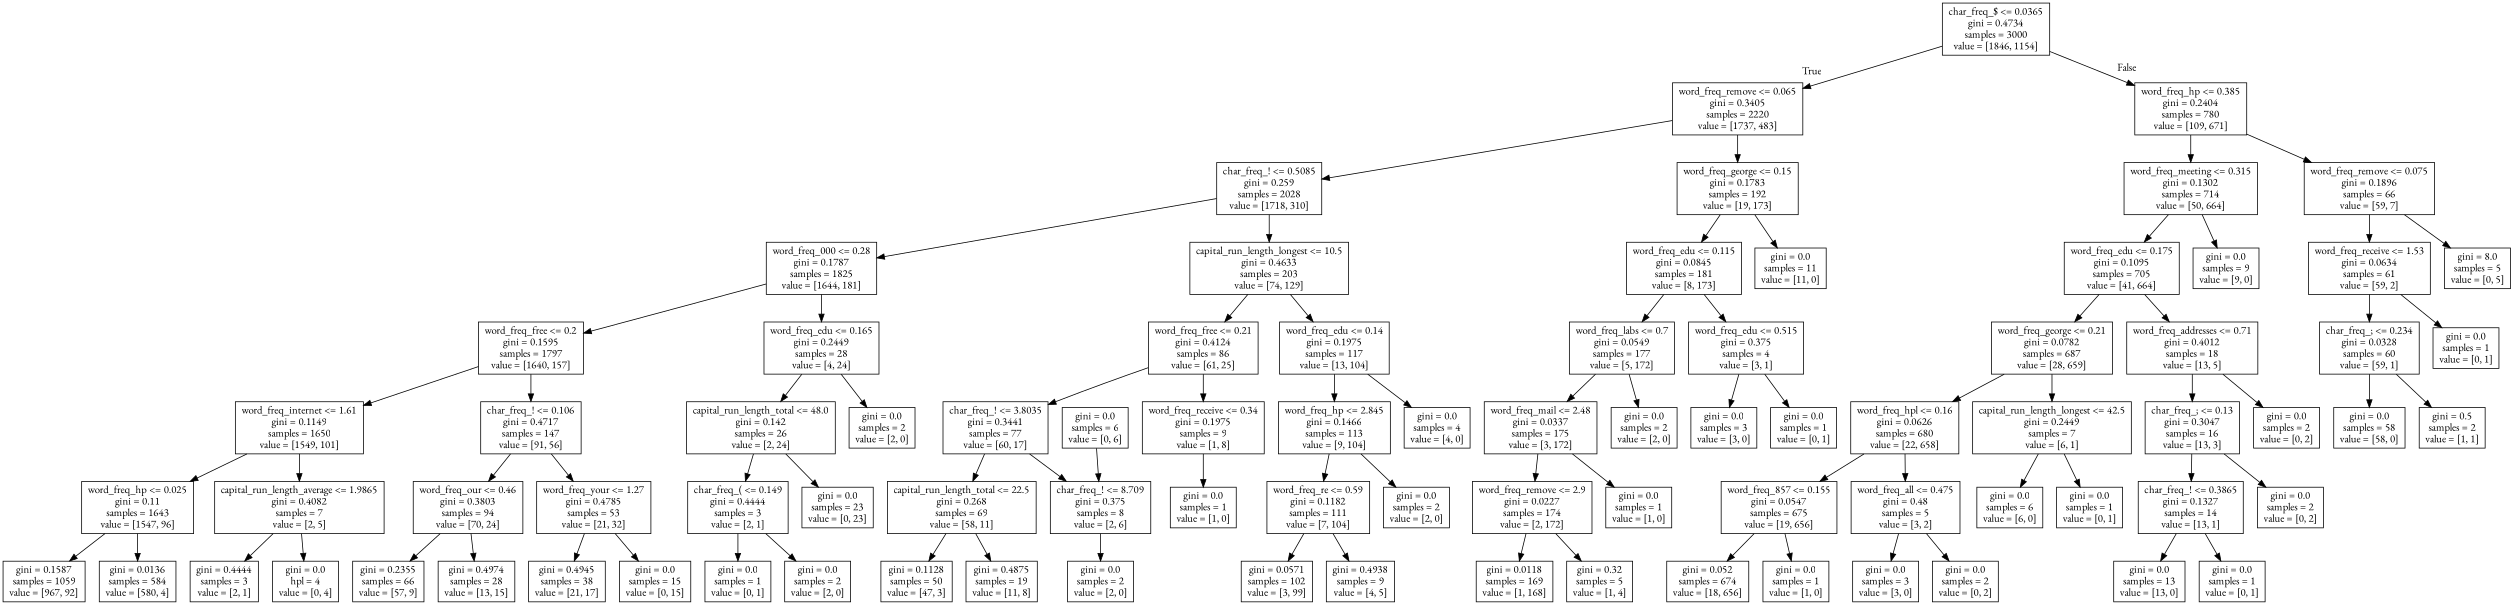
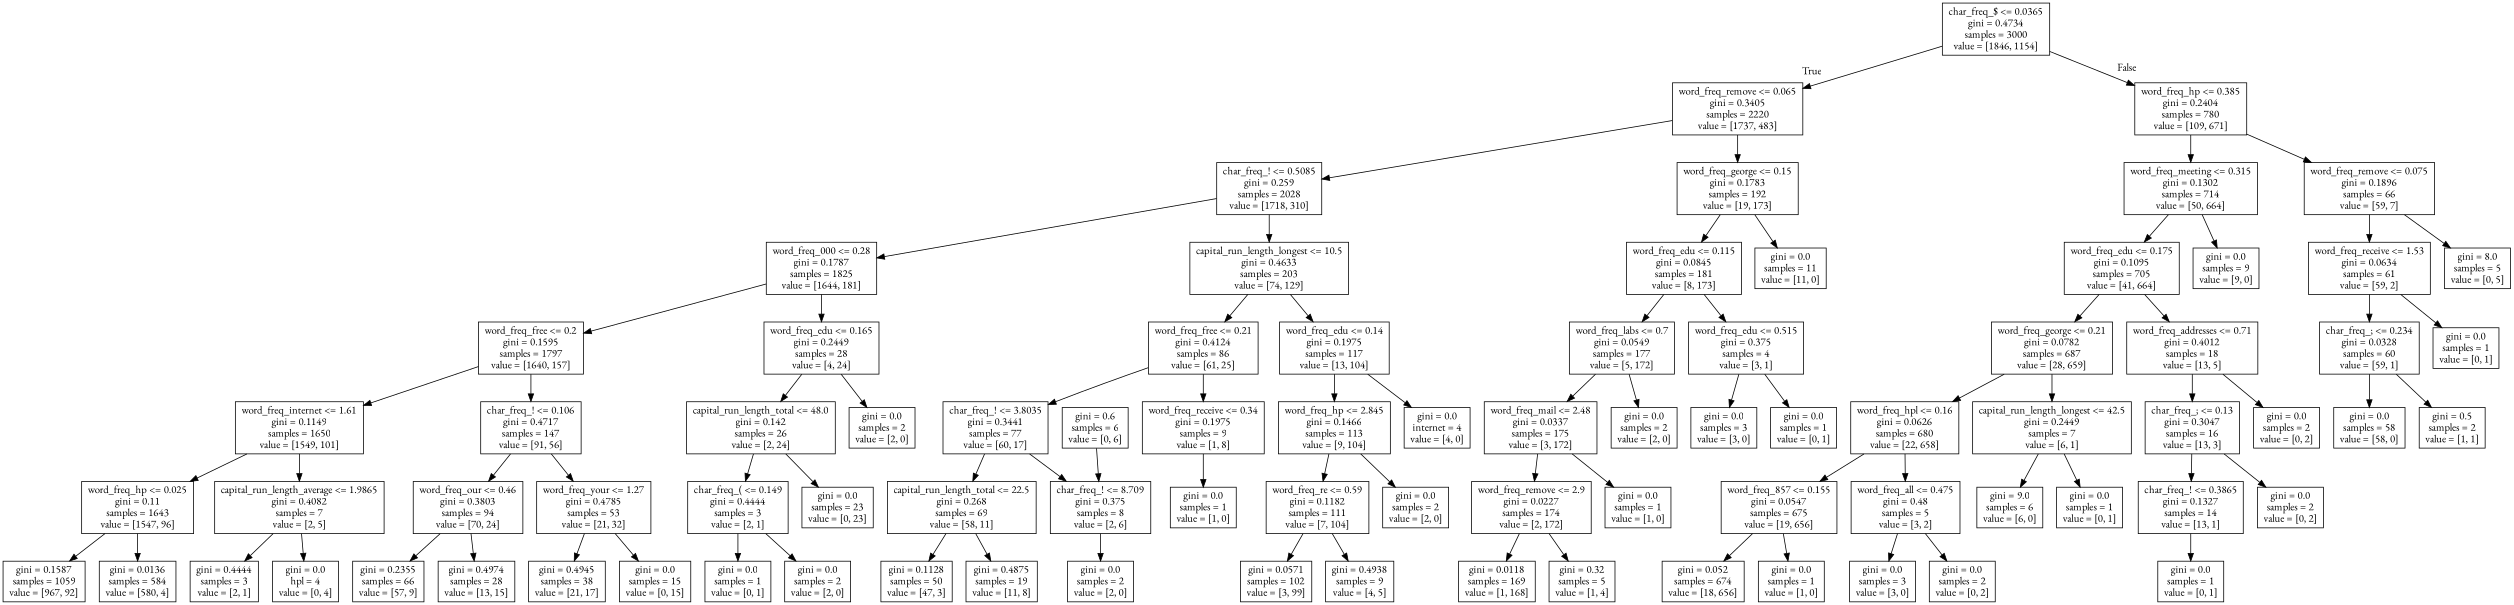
  digraph {
    fontname="EB Garamond"
    node [fontname="EB Garamond" shape=box]
    edge [fontname="EB Garamond"]
    n1 [label="char_freq_$ <= 0.0365\ngini = 0.4734\nsamples = 3000\nvalue = [1846, 1154]"]
    n2 [label="word_freq_remove <= 0.065\ngini = 0.3405\nsamples = 2220\nvalue = [1737, 483]"]
    n3 [label="word_freq_hp <= 0.385\ngini = 0.2404\nsamples = 780\nvalue = [109, 671]"]
    n4 [label="char_freq_! <= 0.5085\ngini = 0.259\nsamples = 2028\nvalue = [1718, 310]"]
    n5 [label="word_freq_george <= 0.15\ngini = 0.1783\nsamples = 192\nvalue = [19, 173]"]
    n6 [label="word_freq_meeting <= 0.315\ngini = 0.1302\nsamples = 714\nvalue = [50, 664]"]
    n7 [label="word_freq_remove <= 0.075\ngini = 0.1896\nsamples = 66\nvalue = [59, 7]"]
    n8 [label="word_freq_000 <= 0.28\ngini = 0.1787\nsamples = 1825\nvalue = [1644, 181]"]
    n9 [label="capital_run_length_longest <= 10.5\ngini = 0.4633\nsamples = 203\nvalue = [74, 129]"]
    n10 [label="word_freq_edu <= 0.115\ngini = 0.0845\nsamples = 181\nvalue = [8, 173]"]
    n11 [label="gini = 0.0\nsamples = 11\nvalue = [11, 0]"]
    n12 [label="word_freq_free <= 0.2\ngini = 0.1595\nsamples = 1797\nvalue = [1640, 157]"]
    n13 [label="word_freq_edu <= 0.165\ngini = 0.2449\nsamples = 28\nvalue = [4, 24]"]
    n14 [label="word_freq_free <= 0.21\ngini = 0.4124\nsamples = 86\nvalue = [61, 25]"]
    n15 [label="word_freq_edu <= 0.14\ngini = 0.1975\nsamples = 117\nvalue = [13, 104]"]
    n16 [label="word_freq_internet <= 1.61\ngini = 0.1149\nsamples = 1650\nvalue = [1549, 101]"]
    n17 [label="char_freq_! <= 0.106\ngini = 0.4717\nsamples = 147\nvalue = [91, 56]"]
    n18 [label="capital_run_length_total <= 48.0\ngini = 0.142\nsamples = 26\nvalue = [2, 24]"]
    n19 [label="gini = 0.0\nsamples = 2\nvalue = [2, 0]"]
    n20 [label="word_freq_hp <= 0.025\ngini = 0.11\nsamples = 1643\nvalue = [1547, 96]"]
    n21 [label="capital_run_length_average <= 1.9865\ngini = 0.4082\nsamples = 7\nvalue = [2, 5]"]
    n22 [label="word_freq_our <= 0.46\ngini = 0.3803\nsamples = 94\nvalue = [70, 24]"]
    n23 [label="word_freq_your <= 1.27\ngini = 0.4785\nsamples = 53\nvalue = [21, 32]"]
    n24 [label="gini = 0.1587\nsamples = 1059\nvalue = [967, 92]"]
    n25 [label="gini = 0.0136\nsamples = 584\nvalue = [580, 4]"]
    n26 [label="gini = 0.4444\nsamples = 3\nvalue = [2, 1]"]
    n27 [label="gini = 0.0\nhpl = 4\nvalue = [0, 4]"]
    n28 [label="gini = 0.2355\nsamples = 66\nvalue = [57, 9]"]
    n29 [label="gini = 0.4974\nsamples = 28\nvalue = [13, 15]"]
    n30 [label="gini = 0.4945\nsamples = 38\nvalue = [21, 17]"]
    n31 [label="gini = 0.0\nsamples = 15\nvalue = [0, 15]"]
    n32 [label="char_freq_( <= 0.149\ngini = 0.4444\nsamples = 3\nvalue = [2, 1]"]
    n33 [label="gini = 0.0\nsamples = 23\nvalue = [0, 23]"]
    n34 [label="gini = 0.0\nsamples = 1\nvalue = [0, 1]"]
    n35 [label="gini = 0.0\nsamples = 2\nvalue = [2, 0]"]
    n36 [label="char_freq_! <= 3.8035\ngini = 0.3441\nsamples = 77\nvalue = [60, 17]"]
    n37 [label="word_freq_receive <= 0.34\ngini = 0.1975\nsamples = 9\nvalue = [1, 8]"]
    n38 [label="word_freq_hp <= 2.845\ngini = 0.1466\nsamples = 113\nvalue = [9, 104]"]
-   n39 [label="gini = 0.0\nsamples = 4\nvalue = [4, 0]"]
+   n39 [label="gini = 0.0\ninternet = 4\nvalue = [4, 0]"]
    n40 [label="capital_run_length_total <= 22.5\ngini = 0.268\nsamples = 69\nvalue = [58, 11]"]
    n41 [label="char_freq_! <= 8.709\ngini = 0.375\nsamples = 8\nvalue = [2, 6]"]
    n42 [label="gini = 0.0\nsamples = 1\nvalue = [1, 0]"]
    n43 [label="gini = 0.1128\nsamples = 50\nvalue = [47, 3]"]
    n44 [label="gini = 0.4875\nsamples = 19\nvalue = [11, 8]"]
    n45 [label="gini = 0.0\nsamples = 2\nvalue = [2, 0]"]
-   n46 [label="gini = 0.0\nsamples = 6\nvalue = [0, 6]"]
+   n46 [label="gini = 0.6\nsamples = 6\nvalue = [0, 6]"]
    n47 [label="word_freq_re <= 0.59\ngini = 0.1182\nsamples = 111\nvalue = [7, 104]"]
    n48 [label="gini = 0.0\nsamples = 2\nvalue = [2, 0]"]
    n49 [label="gini = 0.0571\nsamples = 102\nvalue = [3, 99]"]
    n50 [label="gini = 0.4938\nsamples = 9\nvalue = [4, 5]"]
    n51 [label="word_freq_labs <= 0.7\ngini = 0.0549\nsamples = 177\nvalue = [5, 172]"]
    n52 [label="word_freq_edu <= 0.515\ngini = 0.375\nsamples = 4\nvalue = [3, 1]"]
    n53 [label="word_freq_mail <= 2.48\ngini = 0.0337\nsamples = 175\nvalue = [3, 172]"]
    n54 [label="gini = 0.0\nsamples = 2\nvalue = [2, 0]"]
    n55 [label="gini = 0.0\nsamples = 3\nvalue = [3, 0]"]
    n56 [label="gini = 0.0\nsamples = 1\nvalue = [0, 1]"]
    n57 [label="word_freq_remove <= 2.9\ngini = 0.0227\nsamples = 174\nvalue = [2, 172]"]
    n58 [label="gini = 0.0\nsamples = 1\nvalue = [1, 0]"]
    n59 [label="gini = 0.0118\nsamples = 169\nvalue = [1, 168]"]
    n60 [label="gini = 0.32\nsamples = 5\nvalue = [1, 4]"]
    n61 [label="word_freq_edu <= 0.175\ngini = 0.1095\nsamples = 705\nvalue = [41, 664]"]
    n62 [label="gini = 0.0\nsamples = 9\nvalue = [9, 0]"]
    n63 [label="word_freq_receive <= 1.53\ngini = 0.0634\nsamples = 61\nvalue = [59, 2]"]
    n64 [label="gini = 8.0\nsamples = 5\nvalue = [0, 5]"]
    n65 [label="word_freq_george <= 0.21\ngini = 0.0782\nsamples = 687\nvalue = [28, 659]"]
    n66 [label="word_freq_addresses <= 0.71\ngini = 0.4012\nsamples = 18\nvalue = [13, 5]"]
    n67 [label="word_freq_hpl <= 0.16\ngini = 0.0626\nsamples = 680\nvalue = [22, 658]"]
    n68 [label="capital_run_length_longest <= 42.5\ngini = 0.2449\nsamples = 7\nvalue = [6, 1]"]
    n69 [label="char_freq_; <= 0.13\ngini = 0.3047\nsamples = 16\nvalue = [13, 3]"]
    n70 [label="gini = 0.0\nsamples = 2\nvalue = [0, 2]"]
    n71 [label="word_freq_857 <= 0.155\ngini = 0.0547\nsamples = 675\nvalue = [19, 656]"]
    n72 [label="word_freq_all <= 0.475\ngini = 0.48\nsamples = 5\nvalue = [3, 2]"]
-   n73 [label="gini = 0.0\nsamples = 6\nvalue = [6, 0]"]
+   n73 [label="gini = 9.0\nsamples = 6\nvalue = [6, 0]"]
    n74 [label="gini = 0.0\nsamples = 1\nvalue = [0, 1]"]
    n75 [label="gini = 0.052\nsamples = 674\nvalue = [18, 656]"]
    n76 [label="gini = 0.0\nsamples = 1\nvalue = [1, 0]"]
    n77 [label="gini = 0.0\nsamples = 3\nvalue = [3, 0]"]
    n78 [label="gini = 0.0\nsamples = 2\nvalue = [0, 2]"]
    n79 [label="char_freq_! <= 0.3865\ngini = 0.1327\nsamples = 14\nvalue = [13, 1]"]
    n80 [label="gini = 0.0\nsamples = 2\nvalue = [0, 2]"]
-   n81 [label="gini = 0.0\nsamples = 13\nvalue = [13, 0]"]
    n82 [label="gini = 0.0\nsamples = 1\nvalue = [0, 1]"]
    n83 [label="char_freq_; <= 0.234\ngini = 0.0328\nsamples = 60\nvalue = [59, 1]"]
    n84 [label="gini = 0.0\nsamples = 1\nvalue = [0, 1]"]
    n85 [label="gini = 0.0\nsamples = 58\nvalue = [58, 0]"]
    n86 [label="gini = 0.5\nsamples = 2\nvalue = [1, 1]"]
    n1 -> n2 [headlabel=True labelangle=45 labeldistance=2.5]
    n1 -> n3 [headlabel=False labelangle=-45 labeldistance=2.5]
    n2 -> n4
    n2 -> n5
    n3 -> n6
    n3 -> n7
    n4 -> n8
    n4 -> n9
    n5 -> n10
    n5 -> n11
    n6 -> n61
    n6 -> n62
    n7 -> n63
    n7 -> n64
    n8 -> n12
    n8 -> n13
    n9 -> n14
    n9 -> n15
    n10 -> n51
    n10 -> n52
    n12 -> n16
    n12 -> n17
    n13 -> n18
    n13 -> n19
    n14 -> n36
    n14 -> n37
    n15 -> n38
    n15 -> n39
    n16 -> n20
    n16 -> n21
    n17 -> n22
    n17 -> n23
    n18 -> n32
    n18 -> n33
    n20 -> n24
    n20 -> n25
    n21 -> n26
    n21 -> n27
    n22 -> n28
    n22 -> n29
    n23 -> n30
    n23 -> n31
    n32 -> n34
    n32 -> n35
    n36 -> n40
    n36 -> n41
    n37 -> n42
    n38 -> n47
    n38 -> n48
    n40 -> n43
    n40 -> n44
    n41 -> n45
    n46 -> n41
    n47 -> n49
    n47 -> n50
    n51 -> n53
    n51 -> n54
    n52 -> n55
    n52 -> n56
    n53 -> n57
    n53 -> n58
    n57 -> n59
    n57 -> n60
    n61 -> n65
    n61 -> n66
    n63 -> n83
    n63 -> n84
    n65 -> n67
    n65 -> n68
    n66 -> n69
    n66 -> n70
    n67 -> n71
    n67 -> n72
    n68 -> n73
    n68 -> n74
    n69 -> n79
    n69 -> n80
    n71 -> n75
    n71 -> n76
    n72 -> n77
    n72 -> n78
-   n79 -> n81
    n79 -> n82
    n83 -> n85
    n83 -> n86
  }
